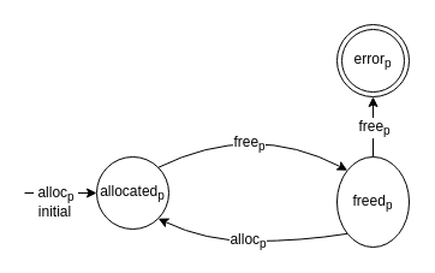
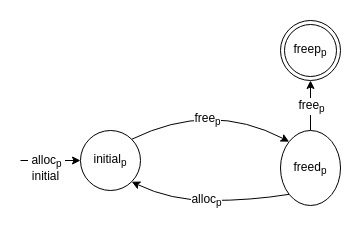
  <mxCell id="0" />
  <mxCell id="1" parent="0" />
- <mxCell id="2" value="allocated&lt;sub&gt;p&lt;/sub&gt;" style="ellipse;whiteSpace=wrap;html=1;aspect=fixed;" parent="1" vertex="1"><mxGeometry x="80" y="130" width="60" height="60" as="geometry" /></mxCell>
+ <mxCell id="2" value="initial&lt;sub&gt;p&lt;/sub&gt;" style="ellipse;whiteSpace=wrap;html=1;aspect=fixed;" parent="1" vertex="1"><mxGeometry x="80" y="130" width="60" height="60" as="geometry" /></mxCell>
  <mxCell id="3" value="" style="endArrow=classic;html=1;exitX=0.5;exitY=0;exitDx=0;exitDy=0;" parent="1" source="5" edge="1"><mxGeometry width="50" height="50" relative="1" as="geometry"><mxPoint x="20" y="260" as="sourcePoint" /><mxPoint x="310" y="80" as="targetPoint" /></mxGeometry></mxCell>
  <mxCell id="4" value="free&lt;sub&gt;p&lt;/sub&gt;" style="text;html=1;align=center;verticalAlign=middle;resizable=0;points=[];;labelBackgroundColor=#ffffff;" parent="3" vertex="1" connectable="0"><mxGeometry x="0.48" y="-2" relative="1" as="geometry"><mxPoint x="-2" y="12" as="offset" /></mxGeometry></mxCell>
  <mxCell id="5" value="freed&lt;sub&gt;p&lt;/sub&gt;" style="ellipse;whiteSpace=wrap;html=1;aspect=fixed;" parent="1" vertex="1"><mxGeometry x="280" y="130" width="60" height="75" as="geometry" /></mxCell>
  <mxCell id="6" value="" style="curved=1;endArrow=classic;html=1;exitX=1;exitY=0;exitDx=0;exitDy=0;entryX=0;entryY=0;entryDx=0;entryDy=0;" parent="1" source="2" target="5" edge="1"><mxGeometry width="50" height="50" relative="1" as="geometry"><mxPoint x="230" y="290" as="sourcePoint" /><mxPoint x="280" y="240" as="targetPoint" /><Array as="points"><mxPoint x="210" y="100" /></Array></mxGeometry></mxCell>
  <mxCell id="7" value="&lt;div&gt;free&lt;sub&gt;p&lt;/sub&gt;&lt;/div&gt;" style="text;html=1;align=center;verticalAlign=middle;resizable=0;points=[];;labelBackgroundColor=#ffffff;" parent="6" vertex="1" connectable="0"><mxGeometry x="-0.136" y="-15" relative="1" as="geometry"><mxPoint as="offset" /></mxGeometry></mxCell>
  <mxCell id="8" value="" style="curved=1;endArrow=classic;html=1;entryX=1;entryY=1;entryDx=0;entryDy=0;exitX=0;exitY=1;exitDx=0;exitDy=0;" parent="1" source="5" target="2" edge="1"><mxGeometry width="50" height="50" relative="1" as="geometry"><mxPoint x="190" y="340" as="sourcePoint" /><mxPoint x="240" y="290" as="targetPoint" /><Array as="points"><mxPoint x="250" y="200" /><mxPoint x="170" y="200" /></Array></mxGeometry></mxCell>
  <mxCell id="9" value="alloc&lt;sub&gt;p&lt;/sub&gt;" style="text;html=1;align=center;verticalAlign=middle;resizable=0;points=[];;labelBackgroundColor=#ffffff;" parent="8" vertex="1" connectable="0"><mxGeometry x="0.036" y="-1" relative="1" as="geometry"><mxPoint as="offset" /></mxGeometry></mxCell>
- <mxCell id="10" value="error&lt;sub&gt;p&lt;/sub&gt;" style="ellipse;shape=doubleEllipse;whiteSpace=wrap;html=1;aspect=fixed;" parent="1" vertex="1"><mxGeometry x="280" y="20" width="60" height="60" as="geometry" /></mxCell>
+ <mxCell id="10" value="freep&lt;sub&gt;p&lt;/sub&gt;" style="ellipse;shape=doubleEllipse;whiteSpace=wrap;html=1;aspect=fixed;" parent="1" vertex="1"><mxGeometry x="280" y="20" width="60" height="60" as="geometry" /></mxCell>
  <mxCell id="11" value="" style="endArrow=classic;html=1;entryX=0;entryY=0.5;entryDx=0;entryDy=0;exitX=1;exitY=0.5;exitDx=0;exitDy=0;" parent="1" target="2" edge="1"><mxGeometry width="50" height="50" relative="1" as="geometry"><mxPoint x="20" y="160" as="sourcePoint" /><mxPoint x="60" y="159.76" as="targetPoint" /></mxGeometry></mxCell>
  <mxCell id="12" value="initial" style="text;html=1;align=center;verticalAlign=top;resizable=0;points=[];labelBackgroundColor=#ffffff;" parent="11" vertex="1" connectable="0"><mxGeometry x="-0.079" y="1" relative="1" as="geometry"><mxPoint x="-3.62" y="3" as="offset" /></mxGeometry></mxCell>
  <mxCell id="13" value="&amp;nbsp;alloc&lt;sub&gt;p&lt;/sub&gt;&amp;nbsp;" style="text;html=1;align=center;verticalAlign=middle;resizable=0;points=[];labelBackgroundColor=#ffffff;" vertex="1" connectable="0" parent="11"><mxGeometry x="-0.175" relative="1" as="geometry"><mxPoint as="offset" /></mxGeometry></mxCell>
